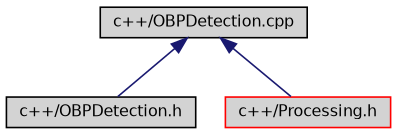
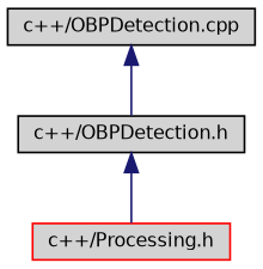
  digraph {
    node [color=black fillcolor=lightgrey fontname=Helvetica fontsize=10 shape=record style=filled]
    edge [color=midnightblue dir=back fontname=Helvetica fontsize=10 labelfontname=Helvetica labelfontsize=10 style=solid]
    n1 [fontcolor=black height=0.2 label="c++/OBPDetection.h" width=0.4]
    n2 [color=red height=0.2 label="c++/Processing.h" width=0.4]
    n3 [height=0.2 label="c++/OBPDetection.cpp" width=0.4]
-   n3 -> n2
+   n1 -> n2
    n3 -> n1
  }
